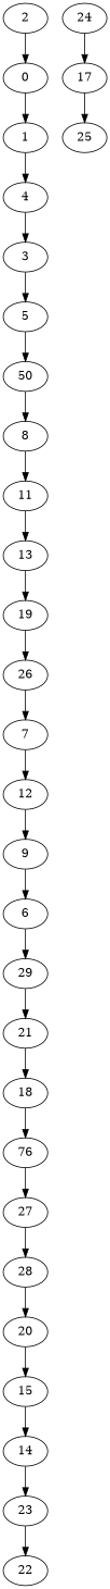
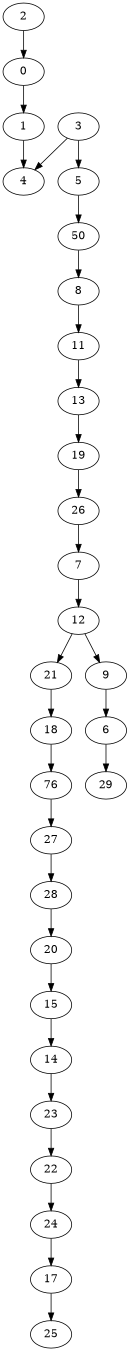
  digraph {
    0
    1
    4
    3
    2
    5
    n7 [label=50]
    8
    6
    29
    21
    7
    12
    9
    11
    13
    19
    26
    14
    23
    22
    15
    n23 [label=76]
    27
    28
    17
    25
    18
    20
    24
    0 -> 1
    1 -> 4
-   4 -> 3
+   3 -> 4
    3 -> 5
    2 -> 0
    5 -> n7
    n7 -> 8
    8 -> 11
    6 -> 29
-   29 -> 21
+   12 -> 21
    21 -> 18
    7 -> 12
    12 -> 9
    9 -> 6
    11 -> 13
    13 -> 19
    19 -> 26
    26 -> 7
    14 -> 23
    23 -> 22
+   22 -> 24
    15 -> 14
    n23 -> 27
    27 -> 28
    28 -> 20
    17 -> 25
    18 -> n23
    20 -> 15
    24 -> 17
  }
